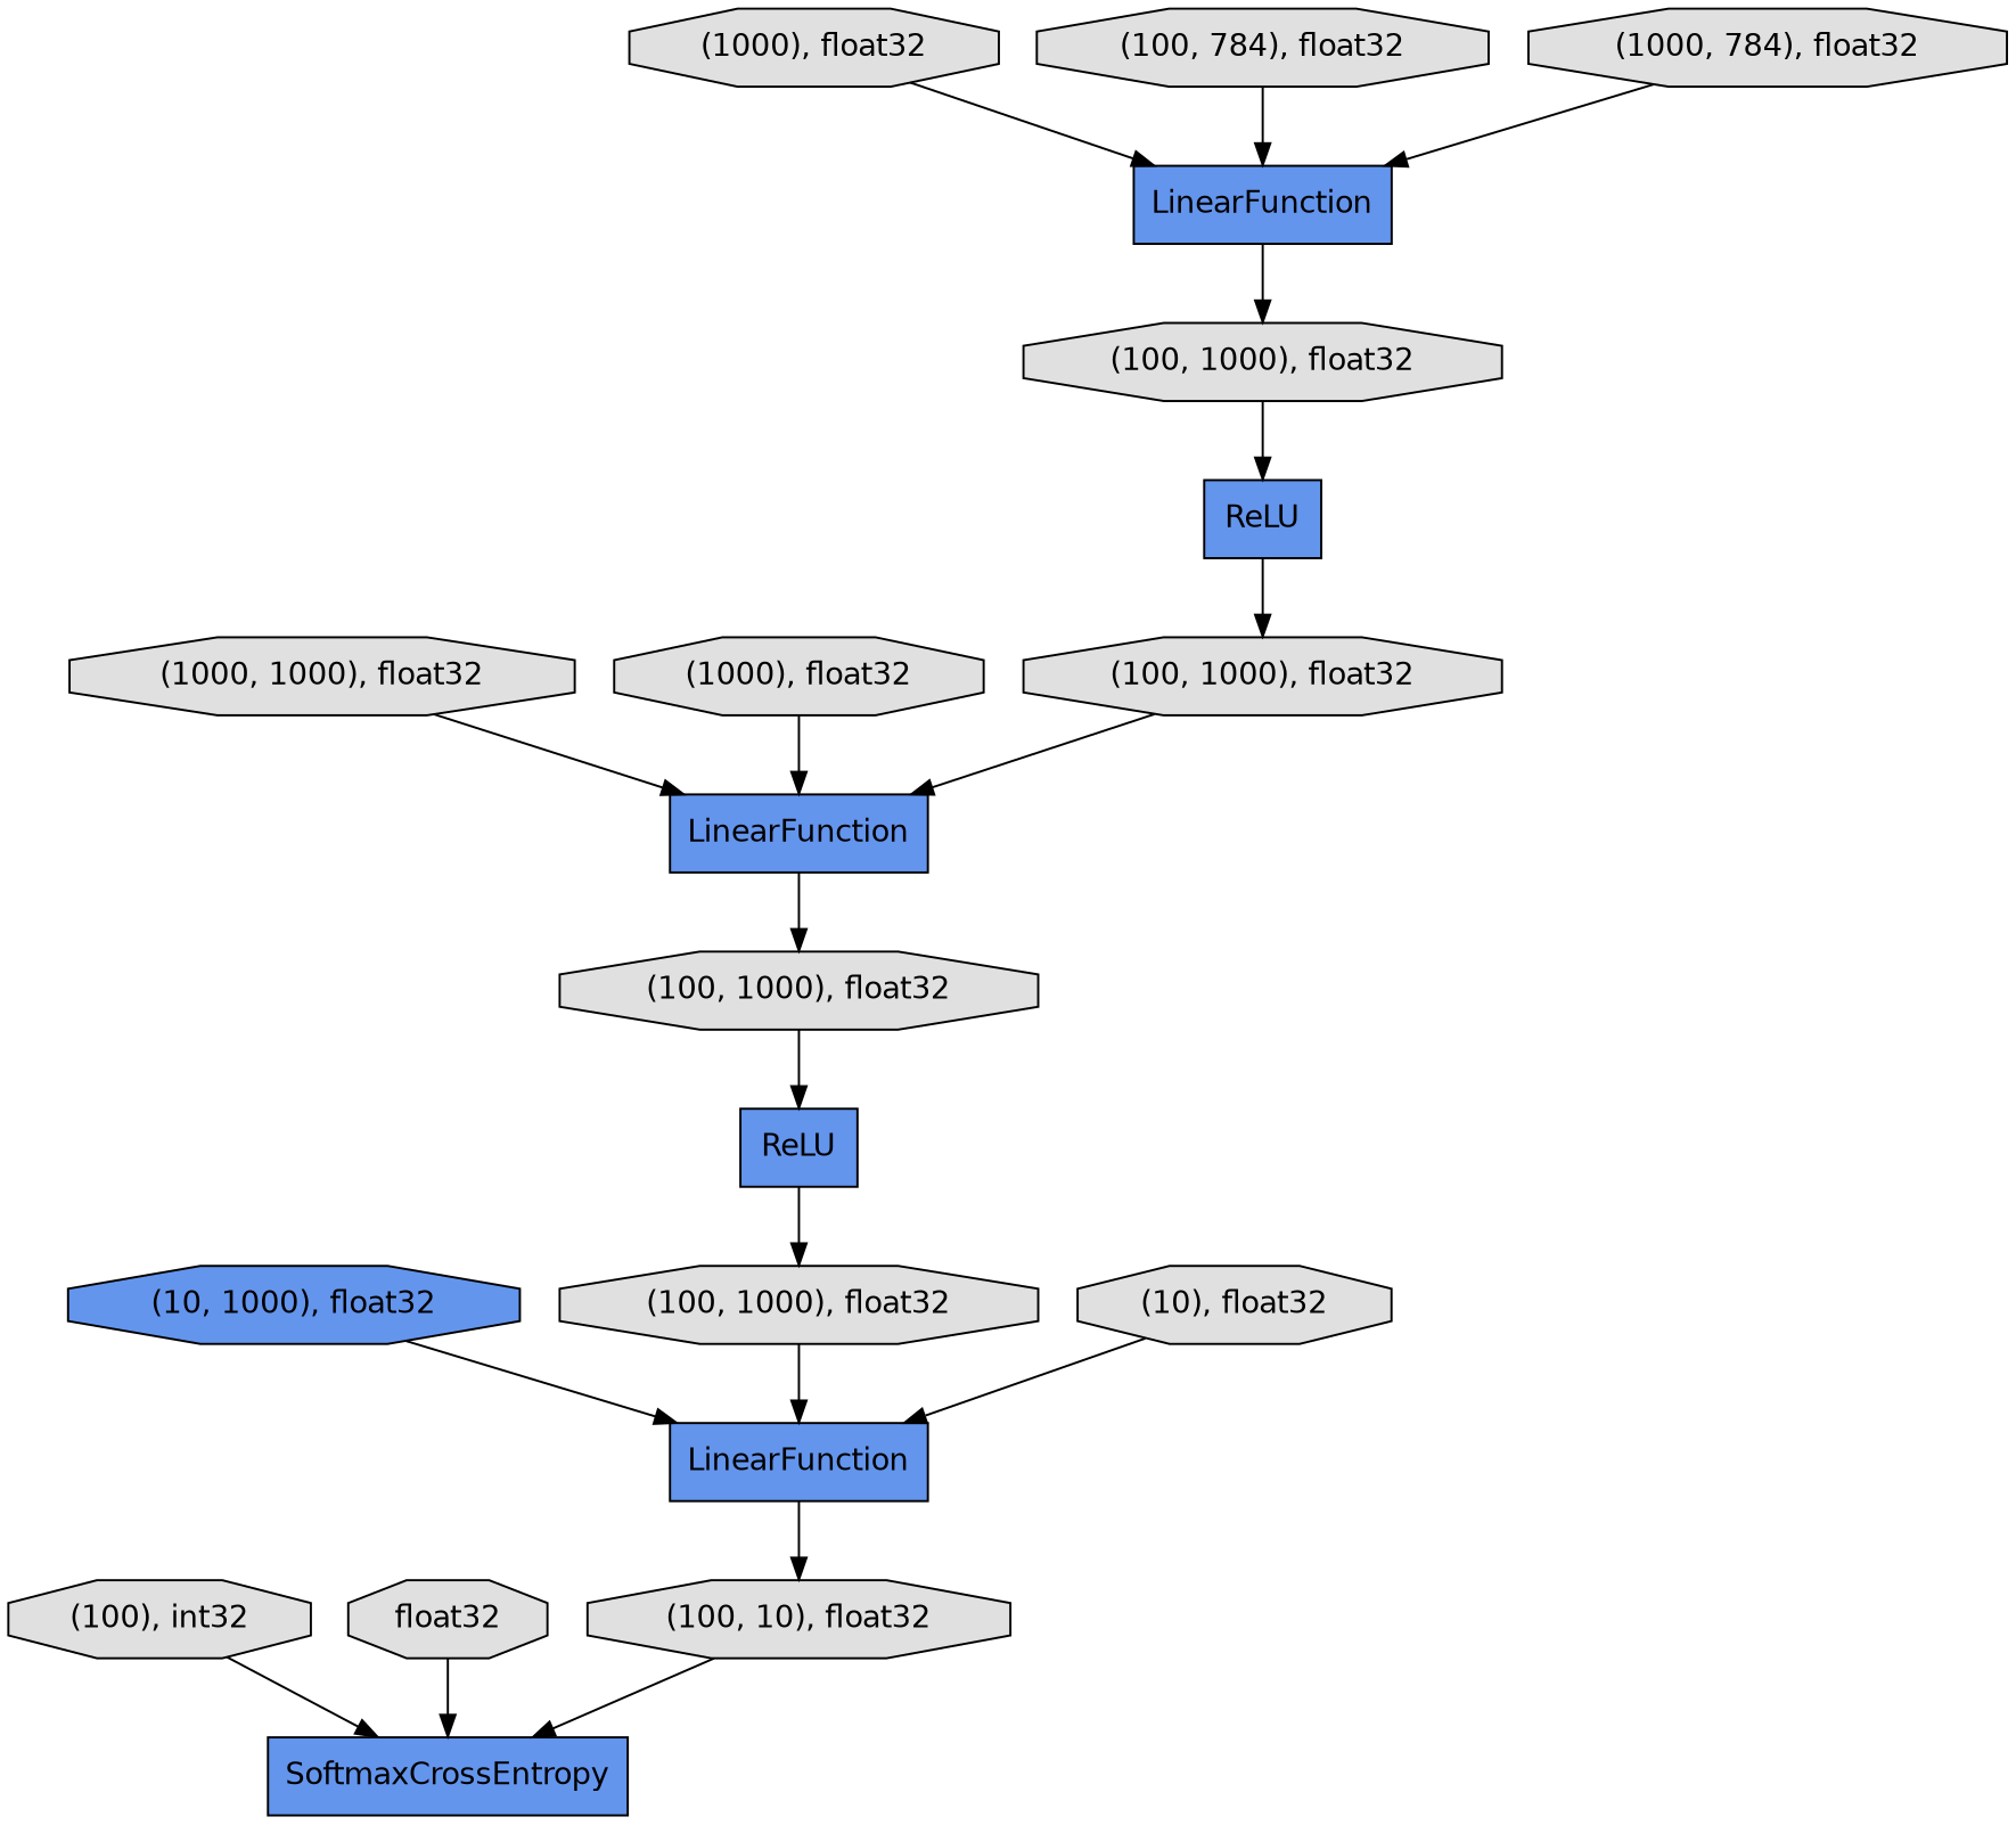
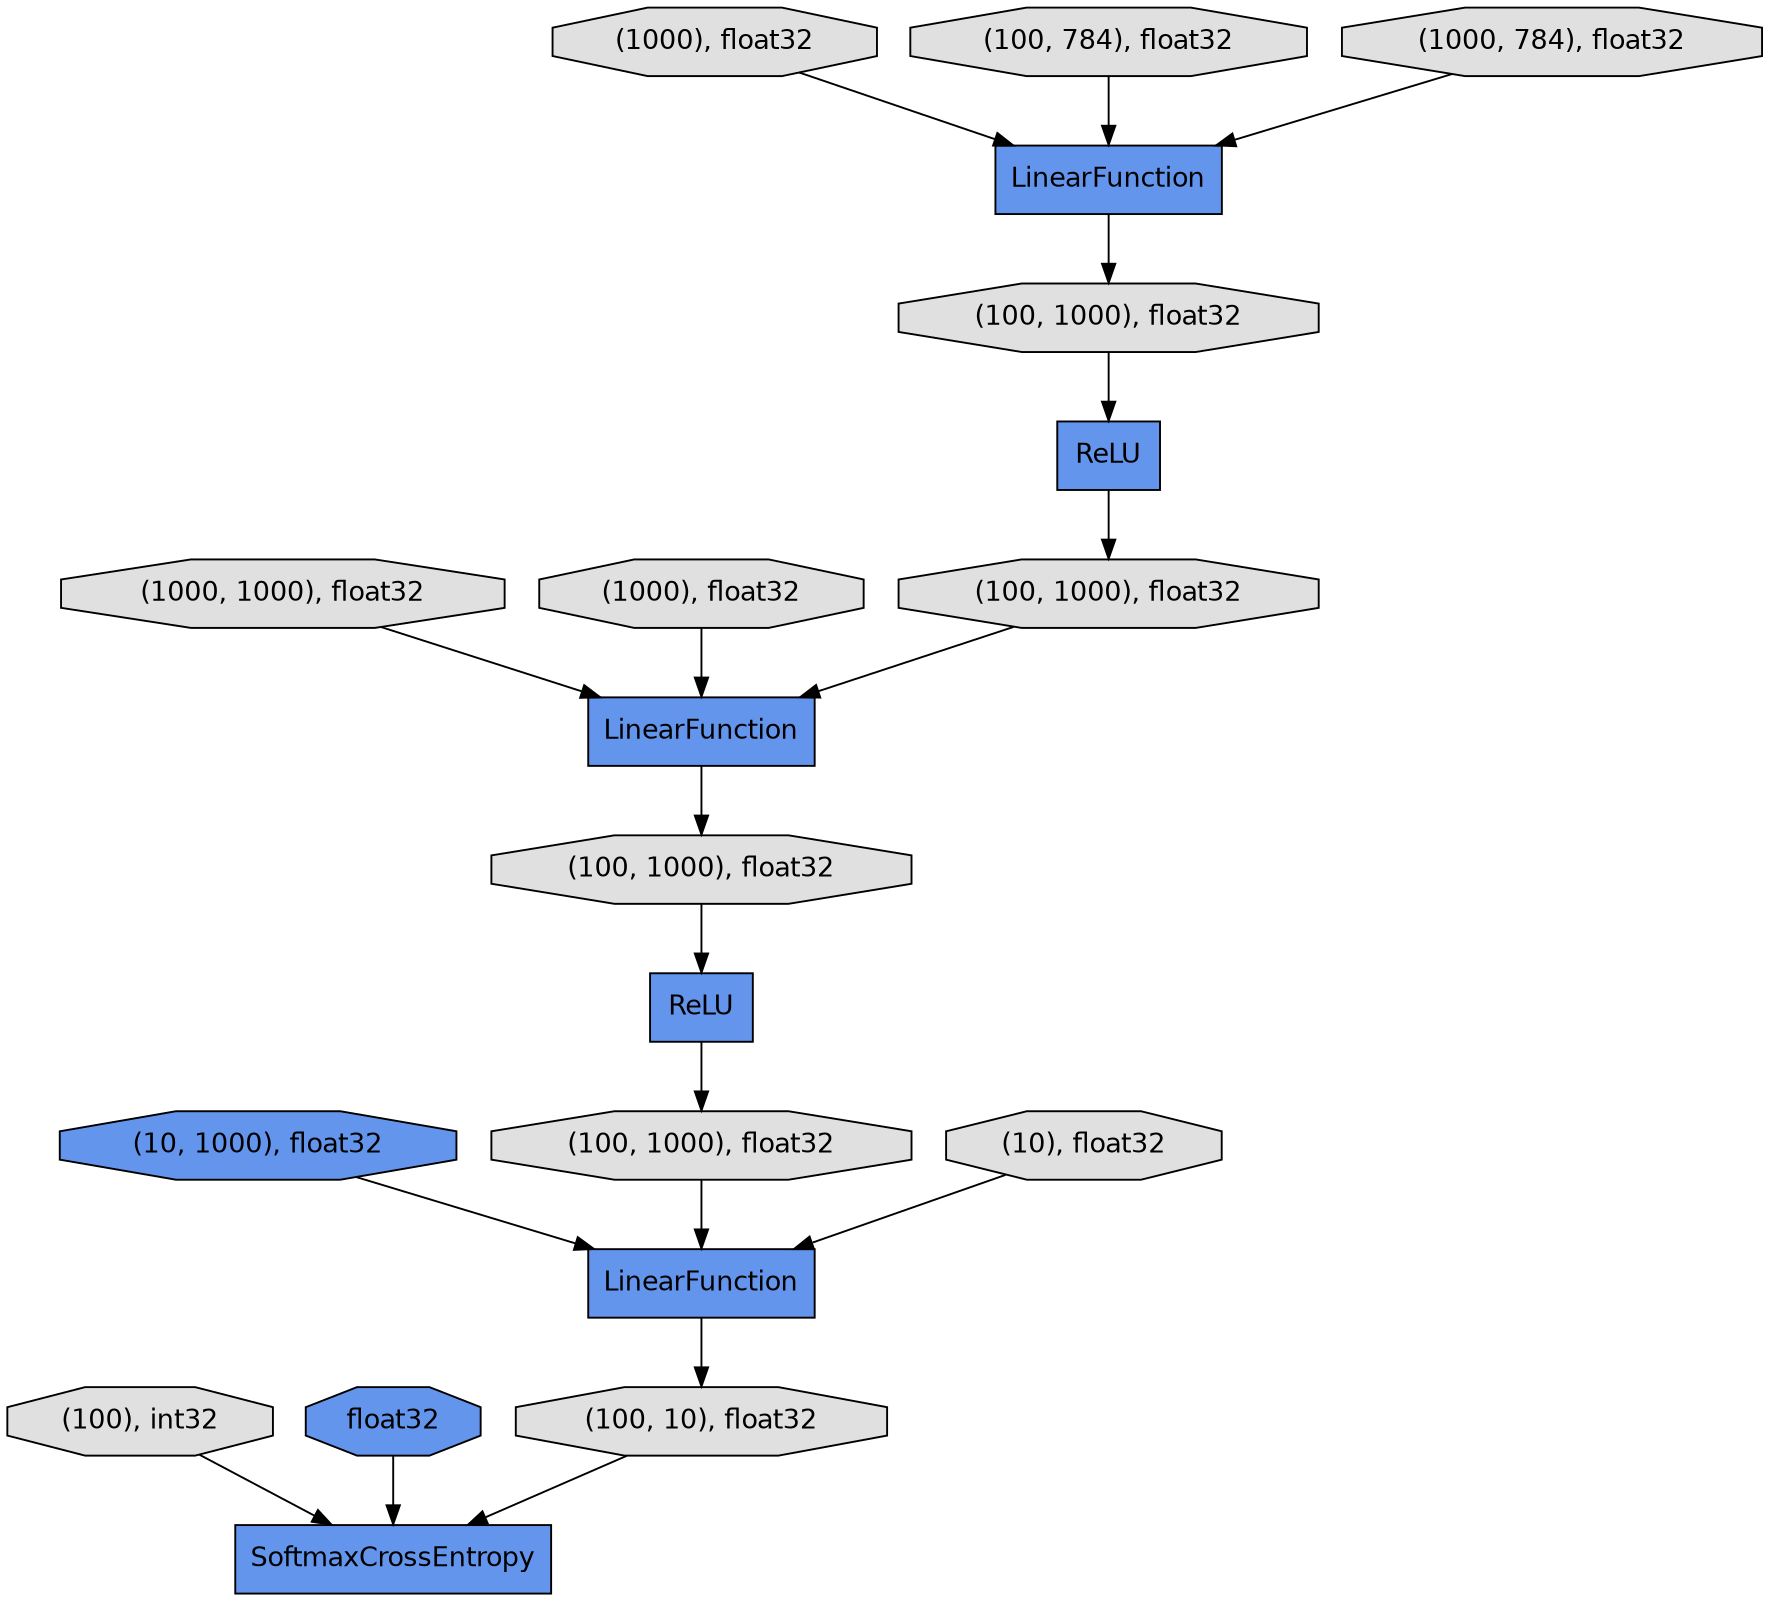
  digraph {
    fontname="DejaVu Sans"
    rankdir=TB
    node [fillcolor="#E0E0E0" fontname="DejaVu Sans" shape=octagon style=filled]
    edge [fontname="DejaVu Sans"]
    n1 [label="(100), int32"]
    n2 [fillcolor="#6495ED" label=SoftmaxCrossEntropy shape=record]
-   n3 [label=float32]
+   n3 [fillcolor="#6495ED" label=float32]
    n4 [fillcolor="#6495ED" label=LinearFunction shape=record]
    n5 [label="(100, 10), float32"]
    n6 [label="(1000), float32"]
    n7 [fillcolor="#6495ED" label=LinearFunction shape=record]
    n8 [label="(100, 1000), float32"]
    n9 [fillcolor="#6495ED" label="(10, 1000), float32"]
    n10 [label="(1000, 1000), float32"]
    n11 [fillcolor="#6495ED" label=LinearFunction shape=record]
    n12 [label="(100, 1000), float32"]
    n13 [label="(100, 784), float32"]
    n14 [label="(100, 1000), float32"]
    n15 [label="(1000, 784), float32"]
    n16 [fillcolor="#6495ED" label=ReLU shape=record]
    n17 [fillcolor="#6495ED" label=ReLU shape=record]
    n18 [label="(1000), float32"]
    n19 [label="(100, 1000), float32"]
    n20 [label="(10), float32"]
    n1 -> n2
    n3 -> n2
    n4 -> n5
    n5 -> n2
    n6 -> n7
    n7 -> n8
    n8 -> n17
    n9 -> n4
    n10 -> n11
    n11 -> n12
    n12 -> n16
    n13 -> n7
    n14 -> n4
    n15 -> n7
    n16 -> n14
    n17 -> n19
    n18 -> n11
    n19 -> n11
    n20 -> n4
  }
